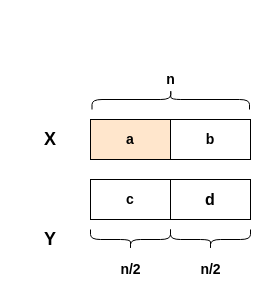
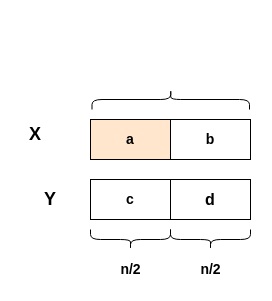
  <mxCell id="0" />
  <mxCell id="1" parent="0" />
  <mxCell id="2" value="&lt;b&gt;&lt;font style=&quot;font-size: 14px&quot;&gt;a&lt;/font&gt;&lt;/b&gt;" style="rounded=0;whiteSpace=wrap;html=1;fillColor=#ffe6cc;" vertex="1" parent="1"><mxGeometry x="90" y="119" width="80" height="40" as="geometry" /></mxCell>
  <mxCell id="3" value="&lt;b&gt;&lt;font style=&quot;font-size: 14px&quot;&gt;b&lt;/font&gt;&lt;/b&gt;" style="rounded=0;whiteSpace=wrap;html=1;" vertex="1" parent="1"><mxGeometry x="170" y="119" width="80" height="40" as="geometry" /></mxCell>
  <mxCell id="4" value="&lt;b&gt;&lt;font style=&quot;font-size: 14px&quot;&gt;c&lt;/font&gt;&lt;/b&gt;" style="rounded=0;whiteSpace=wrap;html=1;" vertex="1" parent="1"><mxGeometry x="90" y="179" width="80" height="40" as="geometry" /></mxCell>
  <mxCell id="5" value="&lt;font size=&quot;3&quot;&gt;&lt;b&gt;d&lt;/b&gt;&lt;/font&gt;" style="rounded=0;whiteSpace=wrap;html=1;" vertex="1" parent="1"><mxGeometry x="170" y="179" width="80" height="40" as="geometry" /></mxCell>
  <mxCell id="6" value="" style="shape=curlyBracket;whiteSpace=wrap;html=1;rounded=1;flipH=1;rotation=-90;" vertex="1" parent="1"><mxGeometry x="160.25" y="20.25" width="20" height="157.5" as="geometry" /></mxCell>
  <mxCell id="7" value="" style="shape=curlyBracket;whiteSpace=wrap;html=1;rounded=1;flipH=1;rotation=90;" vertex="1" parent="1"><mxGeometry x="120" y="199" width="20" height="80" as="geometry" /></mxCell>
  <mxCell id="8" value="" style="shape=curlyBracket;whiteSpace=wrap;html=1;rounded=1;flipH=1;rotation=90;" vertex="1" parent="1"><mxGeometry x="200" y="199" width="20" height="80" as="geometry" /></mxCell>
- <mxCell id="9" value="&lt;b&gt;&lt;font style=&quot;font-size: 18px&quot;&gt;X&lt;/font&gt;&lt;/b&gt;" style="text;html=1;strokeColor=none;fillColor=none;align=center;verticalAlign=middle;whiteSpace=wrap;rounded=0;" vertex="1" parent="1"><mxGeometry x="20" y="124" width="60" height="30" as="geometry" /></mxCell>
- <mxCell id="10" value="&lt;b&gt;&lt;font style=&quot;font-size: 18px&quot;&gt;Y&lt;/font&gt;&lt;/b&gt;" style="text;html=1;strokeColor=none;fillColor=none;align=center;verticalAlign=middle;whiteSpace=wrap;rounded=0;" vertex="1" parent="1"><mxGeometry x="20" y="224" width="60" height="30" as="geometry" /></mxCell>
- <mxCell id="11" value="&lt;b&gt;n&lt;/b&gt;" style="text;html=1;align=center;verticalAlign=middle;resizable=0;points=[];autosize=1;strokeColor=none;fillColor=none;fontSize=14;" vertex="1" parent="1"><mxGeometry x="160" y="69" width="20" height="20" as="geometry" /></mxCell>
+ <mxCell id="9" value="&lt;b&gt;&lt;font style=&quot;font-size: 18px&quot;&gt;X&lt;/font&gt;&lt;/b&gt;" style="text;html=1;strokeColor=none;fillColor=none;align=center;verticalAlign=middle;whiteSpace=wrap;rounded=0;" vertex="1" parent="1"><mxGeometry x="5" y="119" width="60" height="30" as="geometry" /></mxCell>
+ <mxCell id="10" value="&lt;b&gt;&lt;font style=&quot;font-size: 18px&quot;&gt;Y&lt;/font&gt;&lt;/b&gt;" style="text;html=1;strokeColor=none;fillColor=none;align=center;verticalAlign=middle;whiteSpace=wrap;rounded=0;" vertex="1" parent="1"><mxGeometry x="20" y="184" width="60" height="30" as="geometry" /></mxCell>
  <mxCell id="12" value="&lt;b&gt;n/2&lt;/b&gt;" style="text;html=1;align=center;verticalAlign=middle;resizable=0;points=[];autosize=1;strokeColor=none;fillColor=none;fontSize=14;" vertex="1" parent="1"><mxGeometry x="110" y="259" width="40" height="20" as="geometry" /></mxCell>
  <mxCell id="13" value="&lt;b&gt;n/2&lt;/b&gt;" style="text;html=1;align=center;verticalAlign=middle;resizable=0;points=[];autosize=1;strokeColor=none;fillColor=none;fontSize=14;" vertex="1" parent="1"><mxGeometry x="190" y="259" width="40" height="20" as="geometry" /></mxCell>
